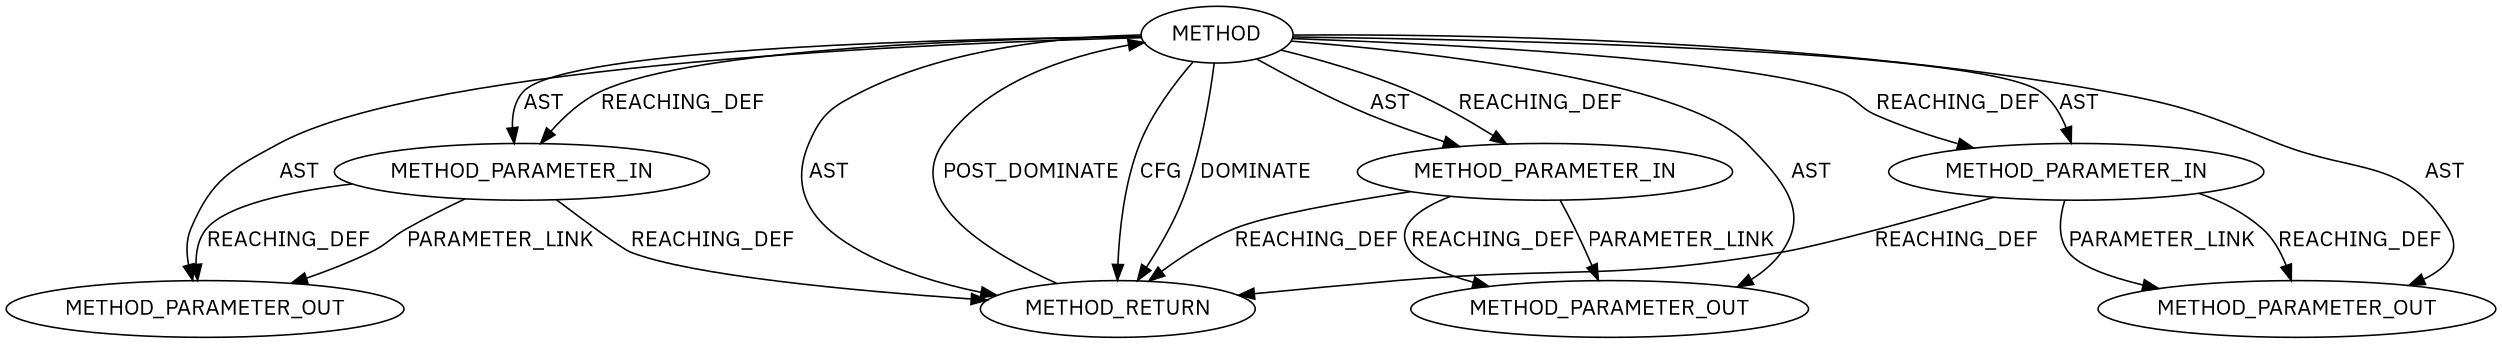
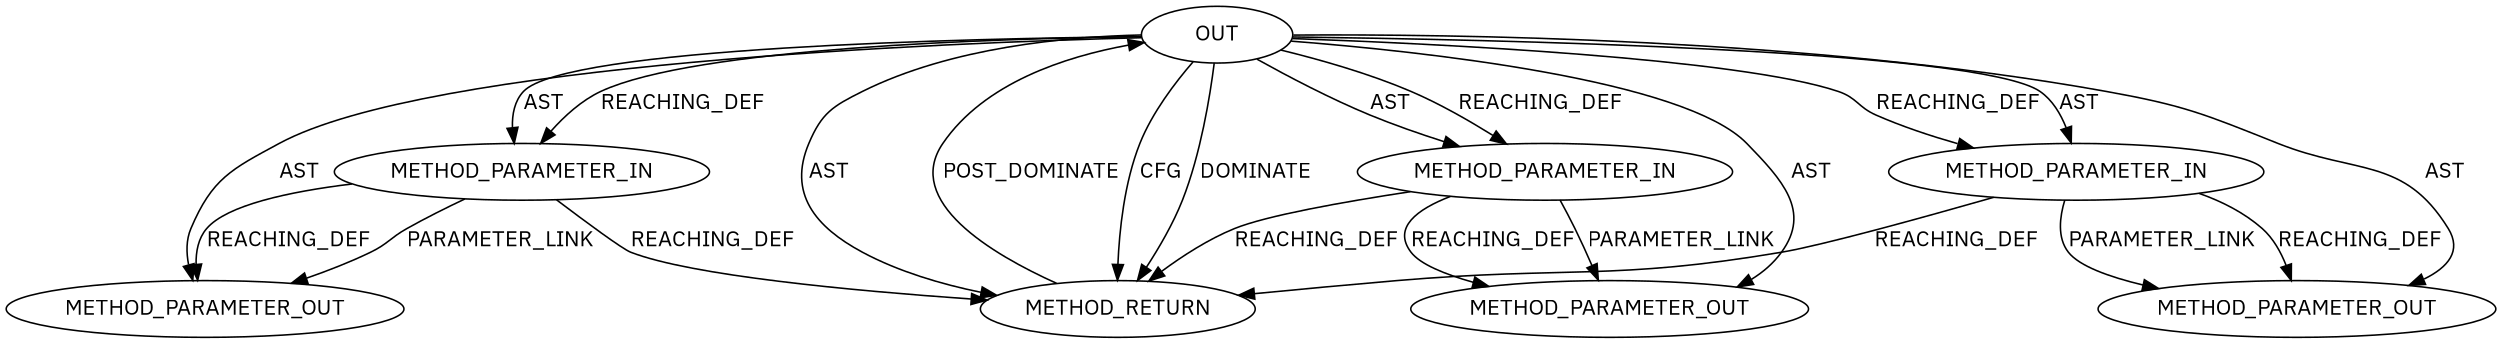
  digraph {
    fontname="IBM Plex Sans"
    node [CODE=p2 NAME=p2 ORDER=2 fontname="IBM Plex Sans" EVALUATION_STRATEGY=BY_VALUE IS_VARIADIC=false TYPE_FULL_NAME=ANY]
    edge [fontname="IBM Plex Sans"]
-   n1 [AST_PARENT_FULL_NAME="<global>" AST_PARENT_TYPE=NAMESPACE_BLOCK CODE="<empty>" FILENAME="<empty>" FULL_NAME=BN_add IS_EXTERNAL=true NAME=BN_add ORDER=0 label=METHOD EVALUATION_STRATEGY="" IS_VARIADIC="" TYPE_FULL_NAME=""]
+   n1 [AST_PARENT_FULL_NAME="<global>" AST_PARENT_TYPE=NAMESPACE_BLOCK CODE="<empty>" FILENAME="<empty>" FULL_NAME=BN_add IS_EXTERNAL=true NAME=BN_add ORDER=0 label=OUT EVALUATION_STRATEGY="" IS_VARIADIC="" TYPE_FULL_NAME=""]
    n2 [INDEX=2 label=METHOD_PARAMETER_OUT]
    n3 [CODE=p3 INDEX=3 NAME=p3 ORDER=3 label=METHOD_PARAMETER_OUT]
    n4 [CODE=p3 INDEX=3 NAME=p3 ORDER=3 label=METHOD_PARAMETER_IN]
    n5 [CODE=RET label=METHOD_RETURN NAME="" IS_VARIADIC=""]
    n6 [CODE=p1 INDEX=1 NAME=p1 ORDER=1 label=METHOD_PARAMETER_IN]
    n7 [CODE=p1 INDEX=1 NAME=p1 ORDER=1 label=METHOD_PARAMETER_OUT]
    n8 [INDEX=2 label=METHOD_PARAMETER_IN]
    n1 -> n2 [label=AST]
    n1 -> n3 [label=AST]
    n1 -> n4 [label=AST]
    n1 -> n4 [label=REACHING_DEF]
    n1 -> n5 [label=CFG]
    n1 -> n5 [label=DOMINATE]
    n1 -> n5 [label=AST]
    n1 -> n6 [label=AST]
    n1 -> n6 [label=REACHING_DEF]
    n1 -> n7 [label=AST]
    n1 -> n8 [label=REACHING_DEF]
    n1 -> n8 [label=AST]
    n4 -> n3 [VARIABLE=p3 label=REACHING_DEF]
    n4 -> n3 [label=PARAMETER_LINK]
    n4 -> n5 [VARIABLE=p3 label=REACHING_DEF]
    n5 -> n1 [label=POST_DOMINATE]
    n6 -> n5 [VARIABLE=p1 label=REACHING_DEF]
    n6 -> n7 [VARIABLE=p1 label=REACHING_DEF]
    n6 -> n7 [label=PARAMETER_LINK]
    n8 -> n2 [VARIABLE=p2 label=REACHING_DEF]
    n8 -> n2 [label=PARAMETER_LINK]
    n8 -> n5 [VARIABLE=p2 label=REACHING_DEF]
  }
